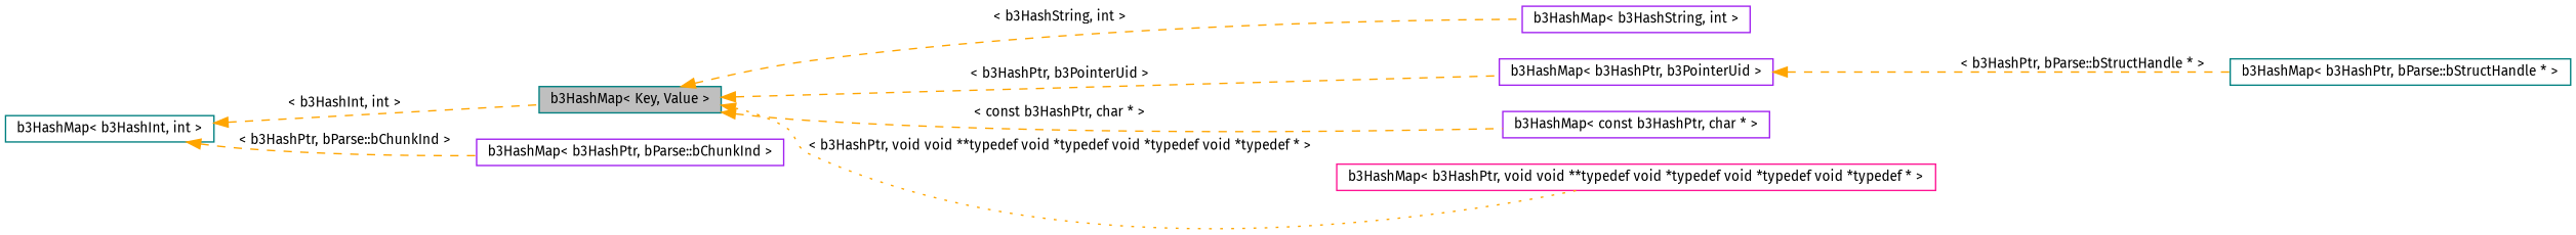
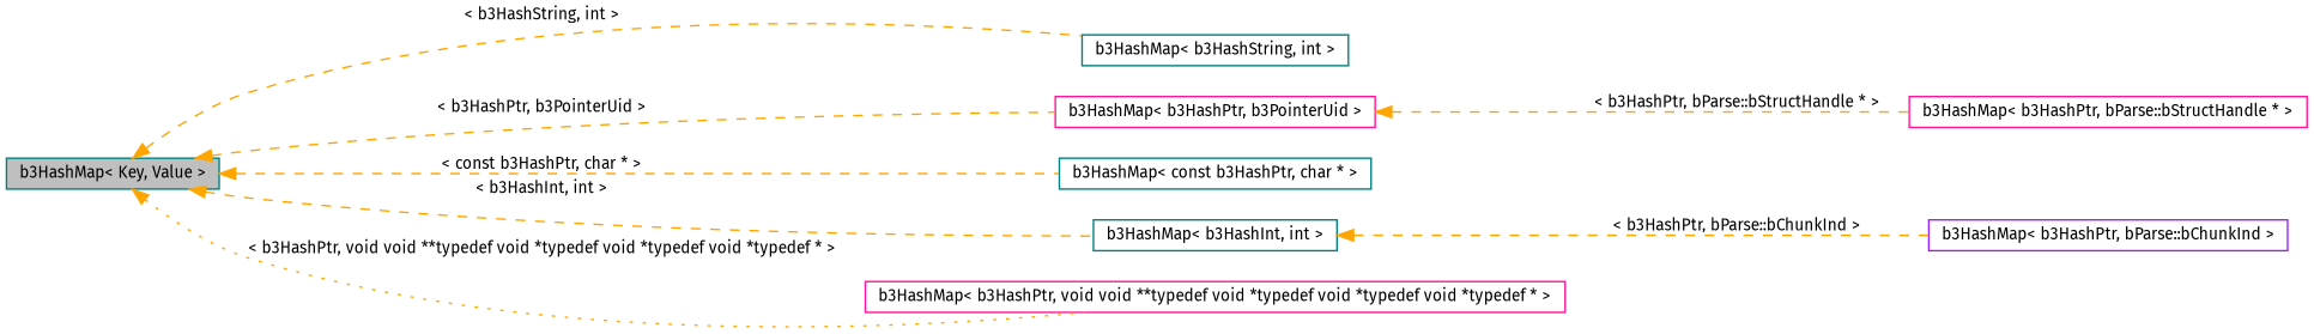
  digraph {
    fontname="Fira Sans"
    rankdir=LR
    node [color=teal fontname="Fira Sans" fontsize=10 shape=record]
    edge [color=orange dir=back fontname="Fira Sans" fontsize=10 labelfontname=FreeSans labelfontsize=10 style=dashed]
    n1 [fillcolor=grey75 fontcolor=black height=0.2 label="b3HashMap\< Key, Value \>" style=filled width=0.4]
-   n2 [color=purple height=0.2 label="b3HashMap\< b3HashString, int \>" width=0.4]
-   n3 [color=purple height=0.2 label="b3HashMap\< b3HashPtr, b3PointerUid \>" width=0.4]
-   n4 [color=purple height=0.2 label="b3HashMap\< const b3HashPtr, char * \>" width=0.4]
+   n2 [height=0.2 label="b3HashMap\< b3HashString, int \>" width=0.4]
+   n3 [color=deeppink height=0.2 label="b3HashMap\< b3HashPtr, b3PointerUid \>" width=0.4]
+   n4 [height=0.2 label="b3HashMap\< const b3HashPtr, char * \>" width=0.4]
    n5 [height=0.2 label="b3HashMap\< b3HashInt, int \>" width=0.4]
    n6 [color=deeppink height=0.2 label="b3HashMap\< b3HashPtr, void void **typedef void *typedef void *typedef void *typedef * \>" width=0.4]
-   n7 [height=0.2 label="b3HashMap\< b3HashPtr, bParse::bStructHandle * \>" width=0.4]
+   n7 [color=deeppink height=0.2 label="b3HashMap\< b3HashPtr, bParse::bStructHandle * \>" width=0.4]
    n8 [color=purple height=0.2 label="b3HashMap\< b3HashPtr, bParse::bChunkInd \>" width=0.4]
    n1 -> n2 [label="\< b3HashString, int \>"]
    n1 -> n3 [label="\< b3HashPtr, b3PointerUid \>"]
    n1 -> n4 [label="\< const b3HashPtr, char * \>"]
-   n5 -> n1 [label="\< b3HashInt, int \>"]
+   n1 -> n5 [label="\< b3HashInt, int \>"]
    n1 -> n6 [label="\< b3HashPtr, void void **typedef void *typedef void *typedef void *typedef * \>" style=dotted]
    n3 -> n7 [label="\< b3HashPtr, bParse::bStructHandle * \>"]
    n5 -> n8 [label="\< b3HashPtr, bParse::bChunkInd \>"]
  }
